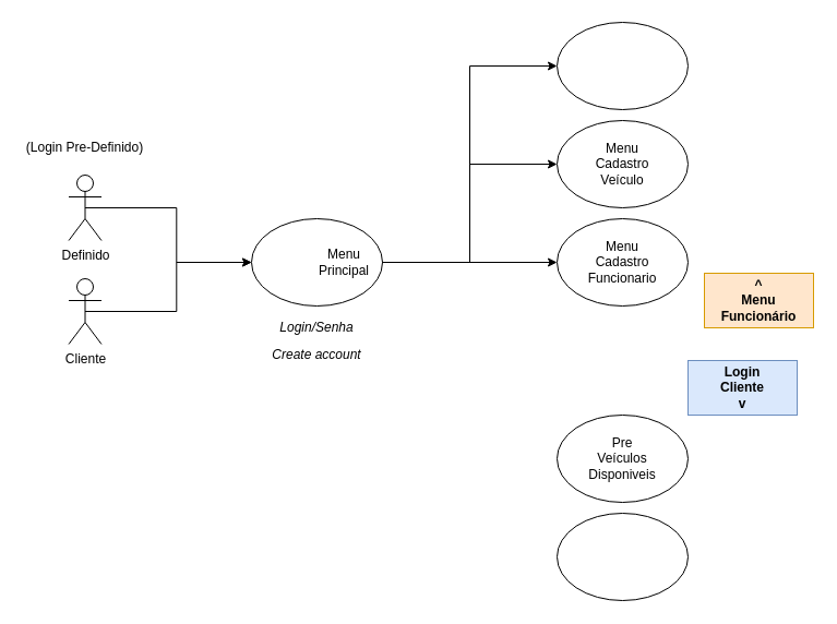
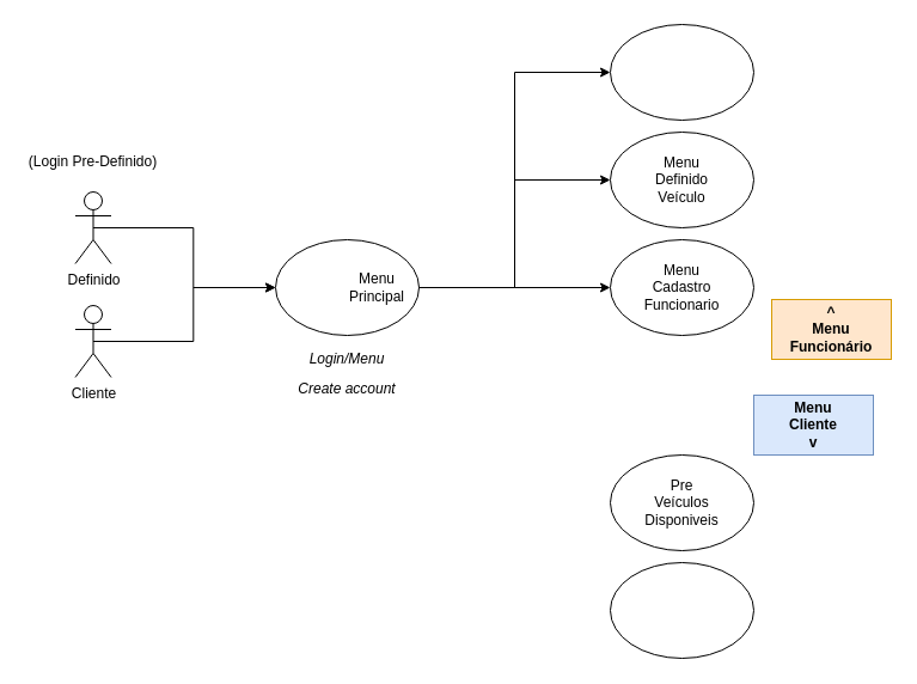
  <mxCell id="0" />
  <mxCell id="1" parent="0" />
  <mxCell id="2" value="" style="group" vertex="1" connectable="0" parent="1"><mxGeometry x="230" y="200" width="120" height="80" as="geometry" /></mxCell>
  <mxCell id="3" value="" style="group" vertex="1" connectable="0" parent="2"><mxGeometry width="120" height="80" as="geometry" /></mxCell>
  <mxCell id="4" value="" style="ellipse;whiteSpace=wrap;html=1;" vertex="1" parent="3"><mxGeometry width="120" height="80" as="geometry" /></mxCell>
  <mxCell id="5" value="Menu&lt;br&gt;Principal" style="text;html=1;align=center;verticalAlign=middle;whiteSpace=wrap;rounded=0;" vertex="1" parent="3"><mxGeometry x="55" y="25" width="60" height="30" as="geometry" /></mxCell>
  <mxCell id="6" value="" style="group" vertex="1" connectable="0" parent="1"><mxGeometry x="510" y="20" width="120" height="80" as="geometry" /></mxCell>
  <mxCell id="7" value="" style="group" vertex="1" connectable="0" parent="6"><mxGeometry width="120" height="80" as="geometry" /></mxCell>
  <mxCell id="8" value="" style="ellipse;whiteSpace=wrap;html=1;" vertex="1" parent="7"><mxGeometry width="120" height="80" as="geometry" /></mxCell>
  <mxCell id="9" value="" style="group" vertex="1" connectable="0" parent="1"><mxGeometry x="510" y="110" width="120" height="80" as="geometry" /></mxCell>
  <mxCell id="10" value="" style="group" vertex="1" connectable="0" parent="9"><mxGeometry width="120" height="80" as="geometry" /></mxCell>
  <mxCell id="11" value="" style="ellipse;whiteSpace=wrap;html=1;" vertex="1" parent="10"><mxGeometry width="120" height="80" as="geometry" /></mxCell>
- <mxCell id="12" value="Menu Cadastro&lt;div&gt;Veículo&lt;/div&gt;" style="text;html=1;align=center;verticalAlign=middle;whiteSpace=wrap;rounded=0;" vertex="1" parent="10"><mxGeometry x="30" y="25" width="60" height="30" as="geometry" /></mxCell>
+ <mxCell id="12" value="Menu Definido&lt;div&gt;Veículo&lt;/div&gt;" style="text;html=1;align=center;verticalAlign=middle;whiteSpace=wrap;rounded=0;" vertex="1" parent="10"><mxGeometry x="30" y="25" width="60" height="30" as="geometry" /></mxCell>
  <mxCell id="13" style="edgeStyle=orthogonalEdgeStyle;rounded=0;orthogonalLoop=1;jettySize=auto;html=1;exitX=1;exitY=0.5;exitDx=0;exitDy=0;entryX=0;entryY=0.5;entryDx=0;entryDy=0;" edge="1" parent="1" source="4" target="8"><mxGeometry relative="1" as="geometry" /></mxCell>
  <mxCell id="14" style="edgeStyle=orthogonalEdgeStyle;rounded=0;orthogonalLoop=1;jettySize=auto;html=1;exitX=1;exitY=0.5;exitDx=0;exitDy=0;entryX=0;entryY=0.5;entryDx=0;entryDy=0;" edge="1" parent="1" source="4" target="11"><mxGeometry relative="1" as="geometry" /></mxCell>
- <mxCell id="15" value="&lt;i&gt;Login/Senha&lt;/i&gt;" style="text;html=1;align=center;verticalAlign=middle;whiteSpace=wrap;rounded=0;" vertex="1" parent="1"><mxGeometry x="260" y="285" width="60" height="30" as="geometry" /></mxCell>
+ <mxCell id="15" value="&lt;i&gt;Login/Menu&lt;/i&gt;" style="text;html=1;align=center;verticalAlign=middle;whiteSpace=wrap;rounded=0;" vertex="1" parent="1"><mxGeometry x="260" y="285" width="60" height="30" as="geometry" /></mxCell>
  <mxCell id="16" style="edgeStyle=orthogonalEdgeStyle;rounded=0;orthogonalLoop=1;jettySize=auto;html=1;exitX=0.5;exitY=0.5;exitDx=0;exitDy=0;exitPerimeter=0;entryX=0;entryY=0.5;entryDx=0;entryDy=0;" edge="1" parent="1" source="26" target="4"><mxGeometry relative="1" as="geometry" /></mxCell>
  <mxCell id="17" style="edgeStyle=orthogonalEdgeStyle;rounded=0;orthogonalLoop=1;jettySize=auto;html=1;exitX=0.5;exitY=0.5;exitDx=0;exitDy=0;exitPerimeter=0;entryX=0;entryY=0.5;entryDx=0;entryDy=0;" edge="1" parent="1" source="18" target="4"><mxGeometry relative="1" as="geometry" /></mxCell>
  <mxCell id="18" value="Cliente" style="shape=umlActor;verticalLabelPosition=bottom;verticalAlign=top;html=1;outlineConnect=0;" vertex="1" parent="1"><mxGeometry x="62.5" y="255" width="30" height="60" as="geometry" /></mxCell>
  <mxCell id="19" value="" style="group" vertex="1" connectable="0" parent="1"><mxGeometry x="510" y="200" width="120" height="80" as="geometry" /></mxCell>
  <mxCell id="20" value="" style="ellipse;whiteSpace=wrap;html=1;" vertex="1" parent="19"><mxGeometry width="120" height="80" as="geometry" /></mxCell>
  <mxCell id="21" value="Menu Cadastro Funcionario" style="text;html=1;align=center;verticalAlign=middle;whiteSpace=wrap;rounded=0;" vertex="1" parent="19"><mxGeometry x="30" y="25" width="60" height="30" as="geometry" /></mxCell>
  <mxCell id="22" style="edgeStyle=orthogonalEdgeStyle;rounded=0;orthogonalLoop=1;jettySize=auto;html=1;exitX=1;exitY=0.5;exitDx=0;exitDy=0;entryX=0;entryY=0.5;entryDx=0;entryDy=0;" edge="1" parent="1" source="4" target="20"><mxGeometry relative="1" as="geometry" /></mxCell>
  <mxCell id="23" value="" style="ellipse;whiteSpace=wrap;html=1;" vertex="1" parent="1"><mxGeometry x="510" y="380" width="120" height="80" as="geometry" /></mxCell>
  <mxCell id="24" value="" style="ellipse;whiteSpace=wrap;html=1;" vertex="1" parent="1"><mxGeometry x="510" y="470" width="120" height="80" as="geometry" /></mxCell>
  <mxCell id="25" value="" style="group" vertex="1" connectable="0" parent="1"><mxGeometry x="20" y="120" width="115" height="100" as="geometry" /></mxCell>
  <mxCell id="26" value="Definido" style="shape=umlActor;verticalLabelPosition=bottom;verticalAlign=top;html=1;outlineConnect=0;" vertex="1" parent="25"><mxGeometry x="42.5" y="40" width="30" height="60" as="geometry" /></mxCell>
  <mxCell id="27" value="(Login Pre-Definido)" style="text;html=1;align=center;verticalAlign=middle;whiteSpace=wrap;rounded=0;" vertex="1" parent="25"><mxGeometry width="115" height="30" as="geometry" /></mxCell>
  <mxCell id="28" value="&lt;div&gt;&lt;b&gt;^&lt;/b&gt;&lt;/div&gt;&lt;b&gt;Menu Funcionário&lt;/b&gt;" style="text;html=1;align=center;verticalAlign=middle;whiteSpace=wrap;rounded=0;fillColor=#ffe6cc;strokeColor=#d79b00;" vertex="1" parent="1"><mxGeometry x="645" y="250" width="100" height="50" as="geometry" /></mxCell>
- <mxCell id="29" value="&lt;b&gt;Login&lt;br&gt;Cliente&lt;/b&gt;&lt;div&gt;&lt;/div&gt;&lt;div&gt;&lt;b&gt;v&lt;/b&gt;&lt;/div&gt;" style="text;html=1;align=center;verticalAlign=middle;whiteSpace=wrap;rounded=0;fillColor=#dae8fc;strokeColor=#6c8ebf;" vertex="1" parent="1"><mxGeometry x="630" y="330" width="100" height="50" as="geometry" /></mxCell>
+ <mxCell id="29" value="&lt;b&gt;Menu&lt;br&gt;Cliente&lt;/b&gt;&lt;div&gt;&lt;/div&gt;&lt;div&gt;&lt;b&gt;v&lt;/b&gt;&lt;/div&gt;" style="text;html=1;align=center;verticalAlign=middle;whiteSpace=wrap;rounded=0;fillColor=#dae8fc;strokeColor=#6c8ebf;" vertex="1" parent="1"><mxGeometry x="630" y="330" width="100" height="50" as="geometry" /></mxCell>
  <mxCell id="30" value="Pre Veículos Disponiveis" style="text;html=1;align=center;verticalAlign=middle;whiteSpace=wrap;rounded=0;" vertex="1" parent="1"><mxGeometry x="540" y="405" width="60" height="30" as="geometry" /></mxCell>
  <mxCell id="31" value="&lt;i&gt;Create account&lt;/i&gt;" style="text;html=1;align=center;verticalAlign=middle;whiteSpace=wrap;rounded=0;" vertex="1" parent="1"><mxGeometry x="245" y="310" width="90" height="30" as="geometry" /></mxCell>
